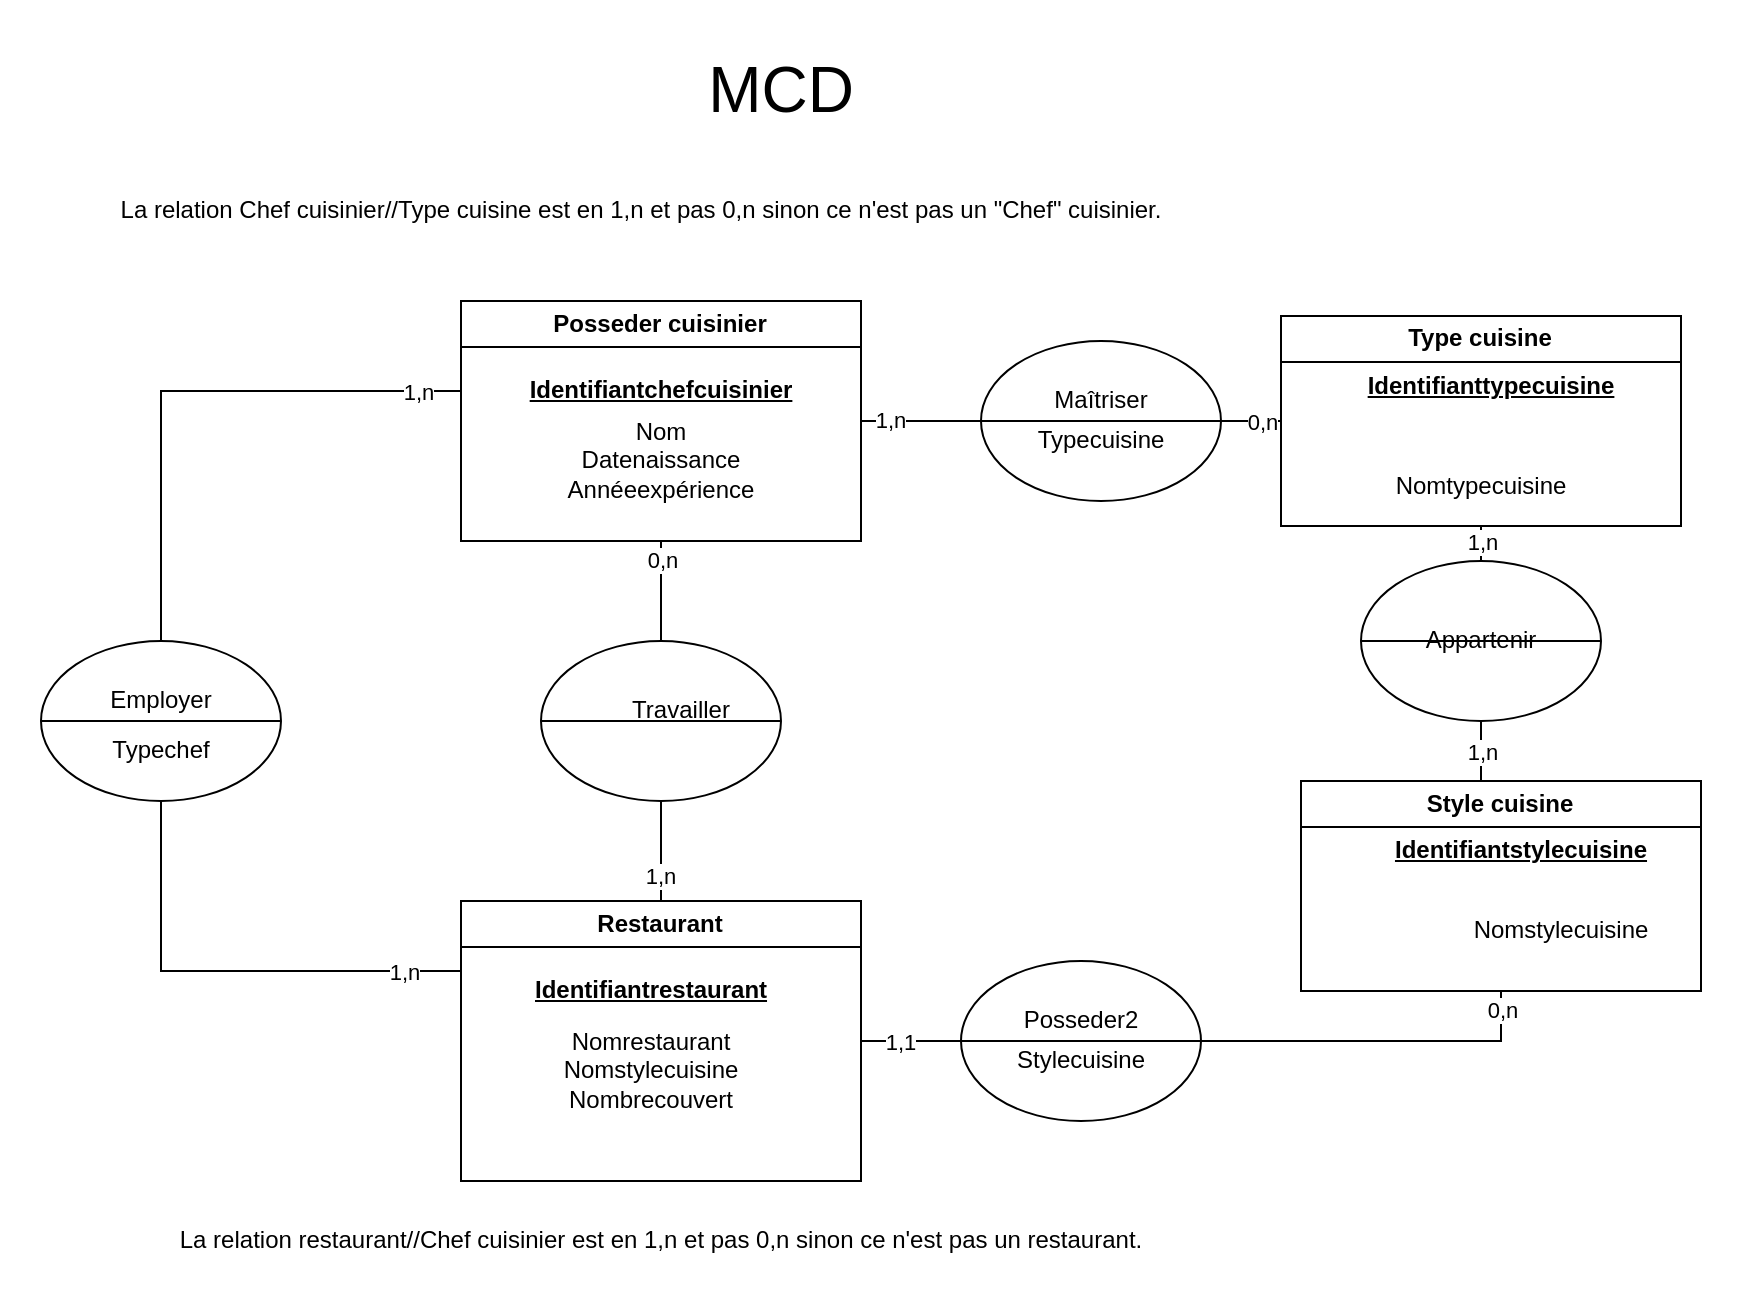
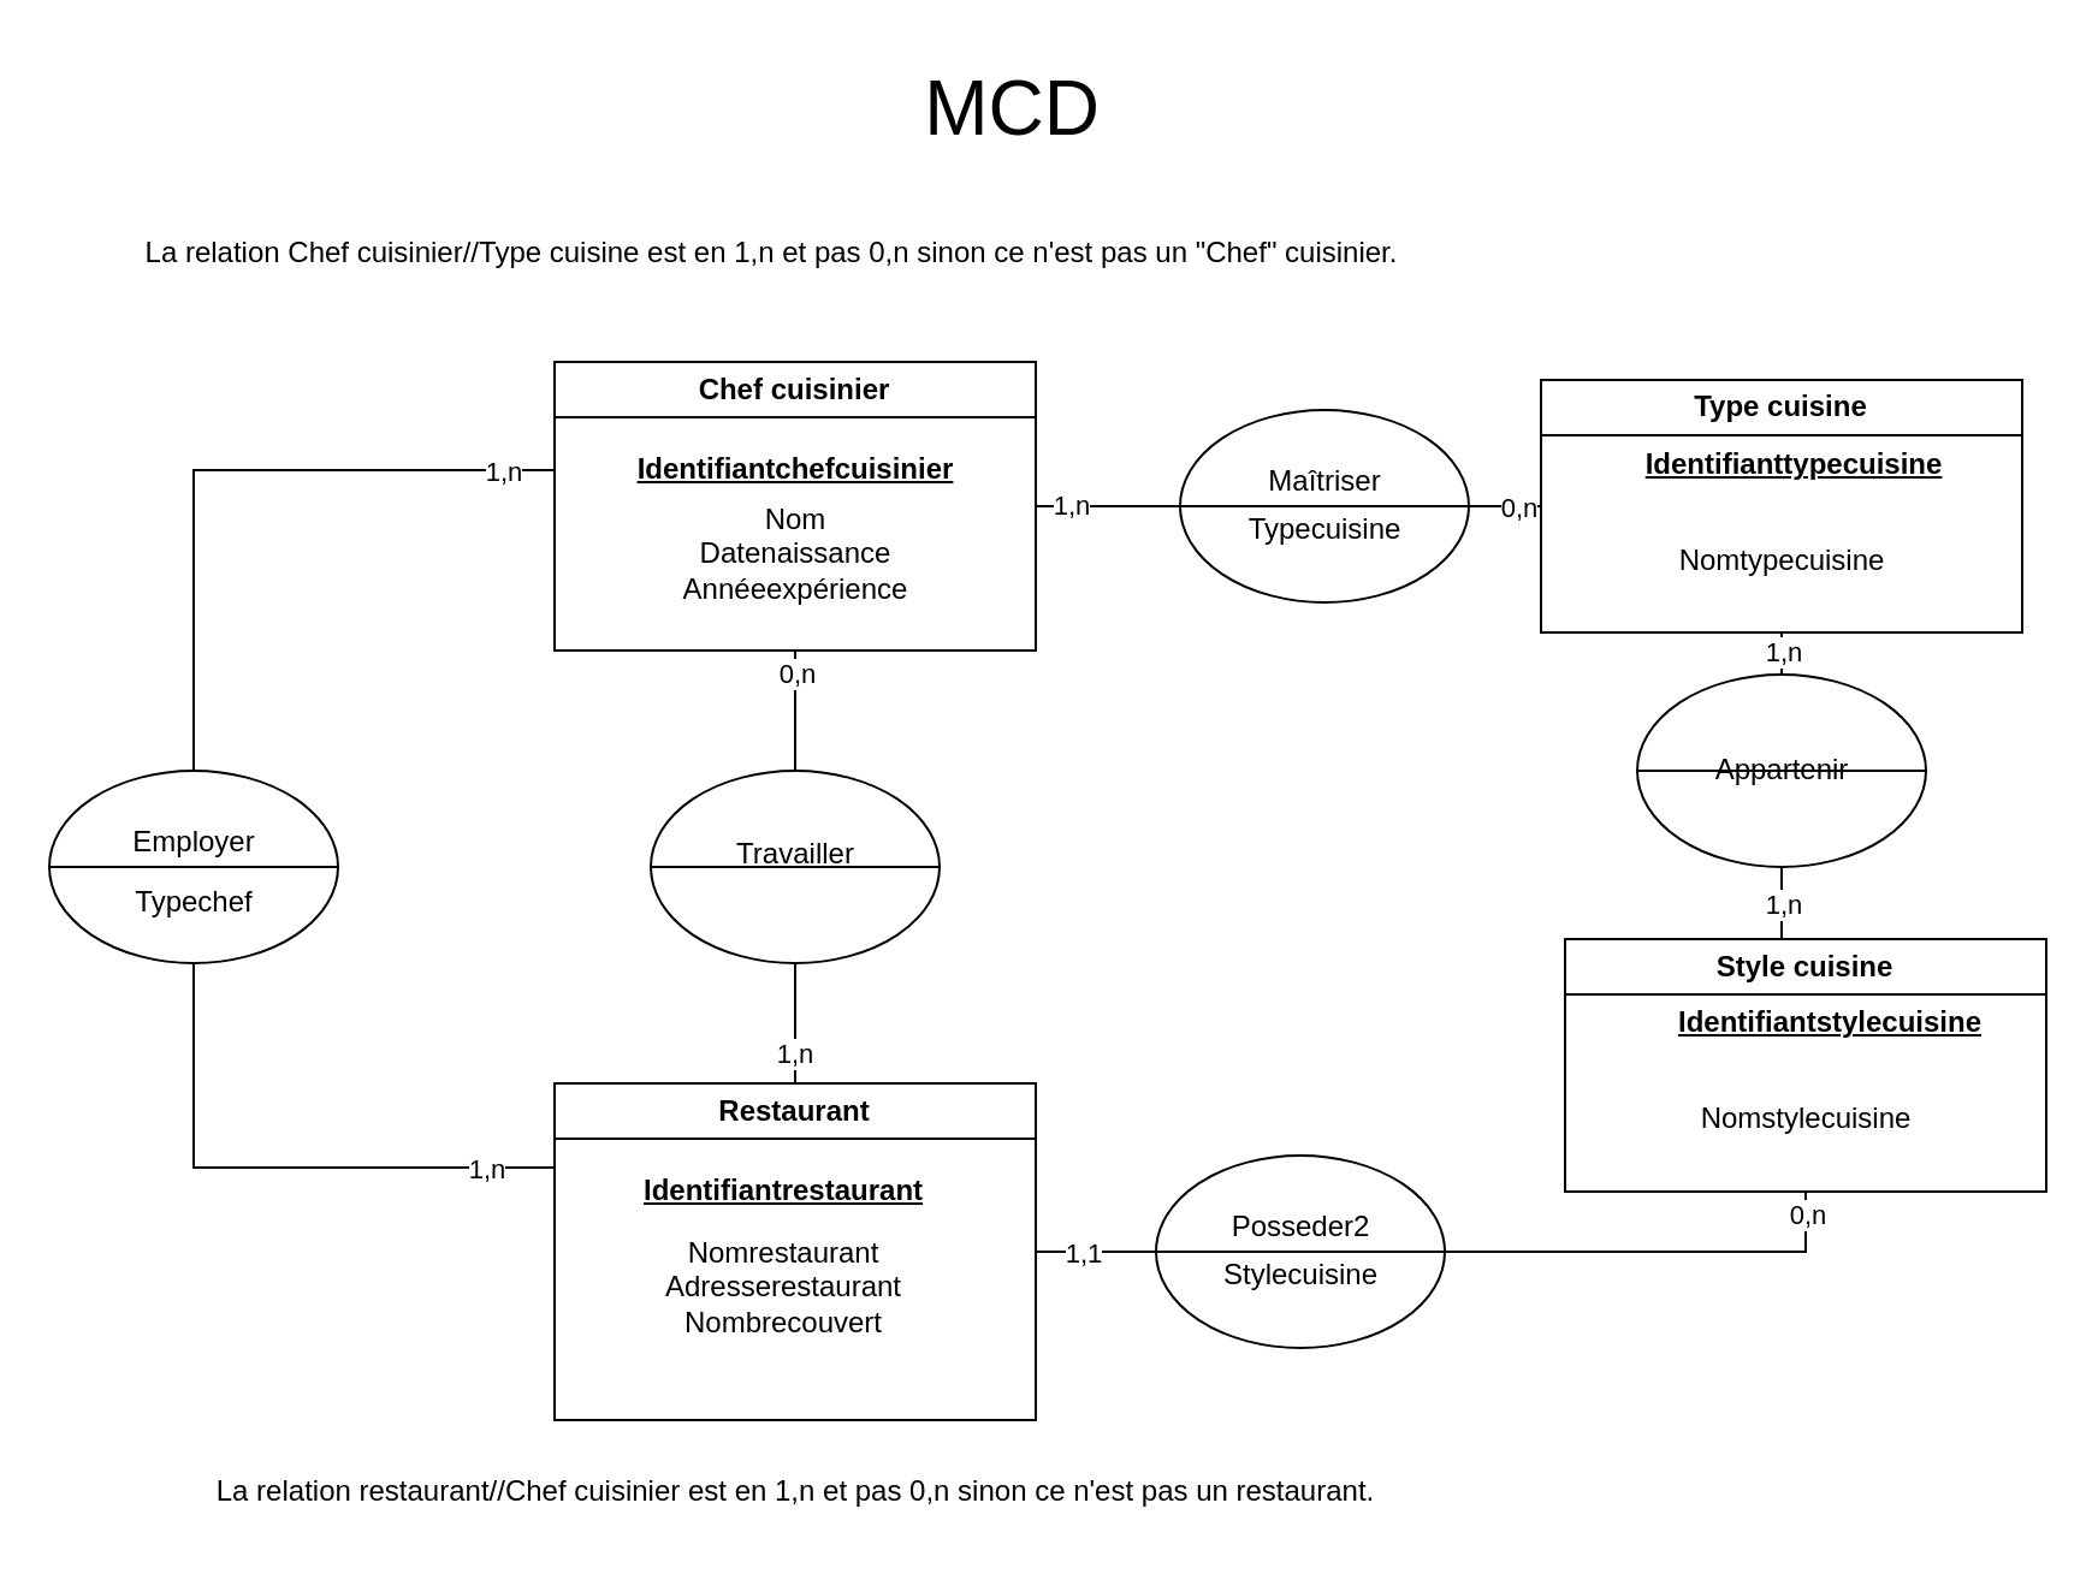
  <mxCell id="0" />
  <mxCell id="1" parent="0" />
- <mxCell id="2" value="Posseder cuisinier" style="swimlane;whiteSpace=wrap;html=1;" parent="1" vertex="1"><mxGeometry x="230" y="150" width="200" height="120" as="geometry" /></mxCell>
+ <mxCell id="2" value="Chef cuisinier" style="swimlane;whiteSpace=wrap;html=1;" parent="1" vertex="1"><mxGeometry x="230" y="150" width="200" height="120" as="geometry" /></mxCell>
  <mxCell id="3" value="&lt;b&gt;&lt;u&gt;Identifiantchefcuisinier&lt;/u&gt;&lt;/b&gt;" style="text;html=1;align=center;verticalAlign=middle;resizable=0;points=[];autosize=1;strokeColor=none;fillColor=none;" parent="2" vertex="1"><mxGeometry x="25" y="30" width="150" height="30" as="geometry" /></mxCell>
  <mxCell id="4" value="Nom&lt;div&gt;Datenaissance&lt;/div&gt;&lt;div&gt;Annéeexpérience&lt;/div&gt;" style="text;html=1;align=center;verticalAlign=middle;resizable=0;points=[];autosize=1;strokeColor=none;fillColor=none;" parent="2" vertex="1"><mxGeometry x="40" y="50" width="120" height="60" as="geometry" /></mxCell>
  <mxCell id="5" value="Style cuisine" style="swimlane;whiteSpace=wrap;html=1;" parent="1" vertex="1"><mxGeometry x="650" y="390" width="200" height="105" as="geometry" /></mxCell>
  <mxCell id="6" value="&lt;b&gt;&lt;u&gt;Identifiantstylecuisine&lt;/u&gt;&lt;/b&gt;" style="text;html=1;align=center;verticalAlign=middle;resizable=0;points=[];autosize=1;strokeColor=none;fillColor=none;" parent="5" vertex="1"><mxGeometry x="35" y="20" width="150" height="30" as="geometry" /></mxCell>
- <mxCell id="7" value="Nomstylecuisine" style="text;html=1;align=center;verticalAlign=middle;resizable=0;points=[];autosize=1;strokeColor=none;fillColor=none;" parent="5" vertex="1"><mxGeometry x="75" y="60" width="110" height="30" as="geometry" /></mxCell>
+ <mxCell id="7" value="Nomstylecuisine" style="text;html=1;align=center;verticalAlign=middle;resizable=0;points=[];autosize=1;strokeColor=none;fillColor=none;" parent="5" vertex="1"><mxGeometry x="45" y="60" width="110" height="30" as="geometry" /></mxCell>
  <mxCell id="8" value="Restaurant" style="swimlane;whiteSpace=wrap;html=1;" parent="1" vertex="1"><mxGeometry x="230" y="450" width="200" height="140" as="geometry" /></mxCell>
  <mxCell id="9" value="&lt;b&gt;&lt;u&gt;Identifiantrestaurant&lt;/u&gt;&lt;/b&gt;" style="text;html=1;align=center;verticalAlign=middle;resizable=0;points=[];autosize=1;strokeColor=none;fillColor=none;" parent="8" vertex="1"><mxGeometry x="25" y="30" width="140" height="30" as="geometry" /></mxCell>
- <mxCell id="10" value="Nomrestaurant&lt;div&gt;Nomstylecuisine&lt;/div&gt;&lt;div&gt;Nombrecouvert&lt;/div&gt;" style="text;html=1;align=center;verticalAlign=middle;resizable=0;points=[];autosize=1;strokeColor=none;fillColor=none;" parent="8" vertex="1"><mxGeometry x="35" y="55" width="120" height="60" as="geometry" /></mxCell>
+ <mxCell id="10" value="Nomrestaurant&lt;div&gt;Adresserestaurant&lt;/div&gt;&lt;div&gt;Nombrecouvert&lt;/div&gt;" style="text;html=1;align=center;verticalAlign=middle;resizable=0;points=[];autosize=1;strokeColor=none;fillColor=none;" parent="8" vertex="1"><mxGeometry x="35" y="55" width="120" height="60" as="geometry" /></mxCell>
  <mxCell id="11" value="" style="shape=lineEllipse;perimeter=ellipsePerimeter;whiteSpace=wrap;html=1;backgroundOutline=1;" parent="1" vertex="1"><mxGeometry x="490" y="170" width="120" height="80" as="geometry" /></mxCell>
  <mxCell id="12" value="Maîtriser" style="text;html=1;align=center;verticalAlign=middle;resizable=0;points=[];autosize=1;strokeColor=none;fillColor=none;" parent="1" vertex="1"><mxGeometry x="515" y="185" width="70" height="30" as="geometry" /></mxCell>
  <mxCell id="13" value="Typecuisine" style="text;html=1;align=center;verticalAlign=middle;resizable=0;points=[];autosize=1;strokeColor=none;fillColor=none;" parent="1" vertex="1"><mxGeometry x="505" y="205" width="90" height="30" as="geometry" /></mxCell>
  <mxCell id="14" value="" style="shape=lineEllipse;perimeter=ellipsePerimeter;whiteSpace=wrap;html=1;backgroundOutline=1;" parent="1" vertex="1"><mxGeometry x="270" y="320" width="120" height="80" as="geometry" /></mxCell>
- <mxCell id="15" value="Travailler" style="text;html=1;align=center;verticalAlign=middle;resizable=0;points=[];autosize=1;strokeColor=none;fillColor=none;" parent="1" vertex="1"><mxGeometry x="305" y="340" width="70" height="30" as="geometry" /></mxCell>
+ <mxCell id="15" value="Travailler" style="text;html=1;align=center;verticalAlign=middle;resizable=0;points=[];autosize=1;strokeColor=none;fillColor=none;" parent="1" vertex="1"><mxGeometry x="295" y="340" width="70" height="30" as="geometry" /></mxCell>
  <mxCell id="16" value="" style="endArrow=none;html=1;rounded=0;entryX=0.5;entryY=1;entryDx=0;entryDy=0;exitX=0.5;exitY=0;exitDx=0;exitDy=0;edgeStyle=orthogonalEdgeStyle;" parent="1" source="14" target="2" edge="1"><mxGeometry width="50" height="50" relative="1" as="geometry"><mxPoint x="210" y="370" as="sourcePoint" /><mxPoint x="260" y="320" as="targetPoint" /></mxGeometry></mxCell>
  <mxCell id="17" value="0,n" style="edgeLabel;html=1;align=center;verticalAlign=middle;resizable=0;points=[];" parent="16" vertex="1" connectable="0"><mxGeometry x="0.651" relative="1" as="geometry"><mxPoint as="offset" /></mxGeometry></mxCell>
  <mxCell id="18" value="" style="endArrow=none;html=1;rounded=0;edgeStyle=orthogonalEdgeStyle;entryX=0.5;entryY=1;entryDx=0;entryDy=0;exitX=0.5;exitY=0;exitDx=0;exitDy=0;" parent="1" source="8" target="14" edge="1"><mxGeometry width="50" height="50" relative="1" as="geometry"><mxPoint x="264.5" y="470" as="sourcePoint" /><mxPoint x="314.5" y="420" as="targetPoint" /><Array as="points"><mxPoint x="330" y="430" /><mxPoint x="330" y="430" /></Array></mxGeometry></mxCell>
  <mxCell id="19" value="1,n" style="edgeLabel;html=1;align=center;verticalAlign=middle;resizable=0;points=[];" parent="18" vertex="1" connectable="0"><mxGeometry x="-0.493" y="1" relative="1" as="geometry"><mxPoint as="offset" /></mxGeometry></mxCell>
  <mxCell id="20" value="" style="shape=lineEllipse;perimeter=ellipsePerimeter;whiteSpace=wrap;html=1;backgroundOutline=1;" parent="1" vertex="1"><mxGeometry x="20" y="320" width="120" height="80" as="geometry" /></mxCell>
  <mxCell id="21" value="Employer" style="text;html=1;align=center;verticalAlign=middle;resizable=0;points=[];autosize=1;strokeColor=none;fillColor=none;" parent="1" vertex="1"><mxGeometry x="45" y="335" width="70" height="30" as="geometry" /></mxCell>
  <mxCell id="22" value="Typechef" style="text;html=1;align=center;verticalAlign=middle;resizable=0;points=[];autosize=1;strokeColor=none;fillColor=none;" parent="1" vertex="1"><mxGeometry x="45" y="360" width="70" height="30" as="geometry" /></mxCell>
  <mxCell id="23" value="" style="endArrow=none;html=1;rounded=0;edgeStyle=orthogonalEdgeStyle;entryX=0;entryY=0.5;entryDx=0;entryDy=0;exitX=0.5;exitY=0;exitDx=0;exitDy=0;" parent="1" source="20" edge="1"><mxGeometry width="50" height="50" relative="1" as="geometry"><mxPoint x="80" y="305" as="sourcePoint" /><mxPoint x="230" y="195" as="targetPoint" /><Array as="points"><mxPoint x="80" y="195" /></Array></mxGeometry></mxCell>
  <mxCell id="24" value="1,n" style="edgeLabel;html=1;align=center;verticalAlign=middle;resizable=0;points=[];" parent="23" vertex="1" connectable="0"><mxGeometry x="0.838" y="-2" relative="1" as="geometry"><mxPoint y="-2" as="offset" /></mxGeometry></mxCell>
  <mxCell id="25" value="" style="endArrow=none;html=1;rounded=0;edgeStyle=orthogonalEdgeStyle;entryX=0.5;entryY=1;entryDx=0;entryDy=0;exitX=0;exitY=0.25;exitDx=0;exitDy=0;" parent="1" source="8" target="20" edge="1"><mxGeometry width="50" height="50" relative="1" as="geometry"><mxPoint x="-10" y="575" as="sourcePoint" /><mxPoint x="140" y="450" as="targetPoint" /><Array as="points"><mxPoint x="80" y="485" /></Array></mxGeometry></mxCell>
  <mxCell id="26" value="1,n" style="edgeLabel;html=1;align=center;verticalAlign=middle;resizable=0;points=[];" parent="25" vertex="1" connectable="0"><mxGeometry x="-0.754" relative="1" as="geometry"><mxPoint as="offset" /></mxGeometry></mxCell>
  <mxCell id="27" value="" style="endArrow=none;html=1;rounded=0;edgeStyle=orthogonalEdgeStyle;entryX=0;entryY=0.5;entryDx=0;entryDy=0;exitX=1;exitY=0.5;exitDx=0;exitDy=0;" parent="1" source="2" target="11" edge="1"><mxGeometry width="50" height="50" relative="1" as="geometry"><mxPoint x="535" y="460" as="sourcePoint" /><mxPoint x="685" y="335" as="targetPoint" /><Array as="points"><mxPoint x="510" y="210" /></Array></mxGeometry></mxCell>
  <mxCell id="28" value="1,n" style="edgeLabel;html=1;align=center;verticalAlign=middle;resizable=0;points=[];" parent="27" vertex="1" connectable="0"><mxGeometry x="-0.711" y="1" relative="1" as="geometry"><mxPoint as="offset" /></mxGeometry></mxCell>
  <mxCell id="29" value="" style="endArrow=none;html=1;rounded=0;edgeStyle=orthogonalEdgeStyle;entryX=0;entryY=0.5;entryDx=0;entryDy=0;exitX=1;exitY=0.5;exitDx=0;exitDy=0;" parent="1" source="11" target="40" edge="1"><mxGeometry width="50" height="50" relative="1" as="geometry"><mxPoint x="620" y="205" as="sourcePoint" /><mxPoint x="710" y="205" as="targetPoint" /><Array as="points" /></mxGeometry></mxCell>
  <mxCell id="30" value="0,n" style="edgeLabel;html=1;align=center;verticalAlign=middle;resizable=0;points=[];" parent="29" vertex="1" connectable="0"><mxGeometry x="0.394" y="-1" relative="1" as="geometry"><mxPoint x="-1" y="-1" as="offset" /></mxGeometry></mxCell>
  <mxCell id="31" value="" style="endArrow=none;html=1;rounded=0;edgeStyle=orthogonalEdgeStyle;exitX=1;exitY=0.5;exitDx=0;exitDy=0;entryX=0.5;entryY=1;entryDx=0;entryDy=0;" parent="1" source="33" target="5" edge="1"><mxGeometry width="50" height="50" relative="1" as="geometry"><mxPoint x="580" y="520" as="sourcePoint" /><mxPoint x="630" y="470" as="targetPoint" /></mxGeometry></mxCell>
  <mxCell id="32" value="0,n" style="edgeLabel;html=1;align=center;verticalAlign=middle;resizable=0;points=[];" parent="31" vertex="1" connectable="0"><mxGeometry x="0.949" y="2" relative="1" as="geometry"><mxPoint x="2" y="5" as="offset" /></mxGeometry></mxCell>
  <mxCell id="33" value="" style="shape=lineEllipse;perimeter=ellipsePerimeter;whiteSpace=wrap;html=1;backgroundOutline=1;" parent="1" vertex="1"><mxGeometry x="480" y="480" width="120" height="80" as="geometry" /></mxCell>
  <mxCell id="34" value="Posseder2" style="text;html=1;align=center;verticalAlign=middle;resizable=0;points=[];autosize=1;strokeColor=none;fillColor=none;" parent="1" vertex="1"><mxGeometry x="500" y="495" width="80" height="30" as="geometry" /></mxCell>
  <mxCell id="35" value="Stylecuisine" style="text;html=1;align=center;verticalAlign=middle;resizable=0;points=[];autosize=1;strokeColor=none;fillColor=none;" parent="1" vertex="1"><mxGeometry x="495" y="515" width="90" height="30" as="geometry" /></mxCell>
  <mxCell id="36" value="" style="endArrow=none;html=1;rounded=0;edgeStyle=orthogonalEdgeStyle;entryX=0;entryY=0.5;entryDx=0;entryDy=0;exitX=1;exitY=0.5;exitDx=0;exitDy=0;" parent="1" source="8" target="33" edge="1"><mxGeometry width="50" height="50" relative="1" as="geometry"><mxPoint x="510" y="670" as="sourcePoint" /><mxPoint x="560" y="620" as="targetPoint" /></mxGeometry></mxCell>
  <mxCell id="37" value="1,1" style="edgeLabel;html=1;align=center;verticalAlign=middle;resizable=0;points=[];" parent="36" vertex="1" connectable="0"><mxGeometry x="-0.257" relative="1" as="geometry"><mxPoint as="offset" /></mxGeometry></mxCell>
  <mxCell id="38" value="La relation restaurant//Chef cuisinier est en 1,n et pas 0,n sinon ce n'est pas un restaurant." style="text;html=1;align=center;verticalAlign=middle;resizable=0;points=[];autosize=1;strokeColor=none;fillColor=none;" parent="1" vertex="1"><mxGeometry x="80" y="605" width="500" height="30" as="geometry" /></mxCell>
  <mxCell id="39" value="La relation Chef cuisinier//Type cuisine est en 1,n et pas 0,n sinon ce n'est pas un &quot;Chef&quot; cuisinier." style="text;html=1;align=center;verticalAlign=middle;resizable=0;points=[];autosize=1;strokeColor=none;fillColor=none;" parent="1" vertex="1"><mxGeometry x="50" y="90" width="540" height="30" as="geometry" /></mxCell>
  <mxCell id="40" value="Type cuisine" style="swimlane;whiteSpace=wrap;html=1;" parent="1" vertex="1"><mxGeometry x="640" y="157.5" width="200" height="105" as="geometry" /></mxCell>
  <mxCell id="41" value="&lt;b&gt;&lt;u&gt;Identifianttypecuisine&lt;/u&gt;&lt;/b&gt;" style="text;html=1;align=center;verticalAlign=middle;resizable=0;points=[];autosize=1;strokeColor=none;fillColor=none;" parent="40" vertex="1"><mxGeometry x="30" y="20" width="150" height="30" as="geometry" /></mxCell>
- <mxCell id="42" value="Nomtypecuisine" style="text;html=1;align=center;verticalAlign=middle;resizable=0;points=[];autosize=1;strokeColor=none;fillColor=none;" parent="40" vertex="1"><mxGeometry x="45" y="70" width="110" height="30" as="geometry" /></mxCell>
+ <mxCell id="42" value="Nomtypecuisine" style="text;html=1;align=center;verticalAlign=middle;resizable=0;points=[];autosize=1;strokeColor=none;fillColor=none;" parent="40" vertex="1"><mxGeometry x="45" y="60" width="110" height="30" as="geometry" /></mxCell>
  <mxCell id="43" value="" style="shape=lineEllipse;perimeter=ellipsePerimeter;whiteSpace=wrap;html=1;backgroundOutline=1;" parent="1" vertex="1"><mxGeometry x="680" y="280" width="120" height="80" as="geometry" /></mxCell>
  <mxCell id="44" value="Appartenir" style="text;html=1;align=center;verticalAlign=middle;resizable=0;points=[];autosize=1;strokeColor=none;fillColor=none;" parent="1" vertex="1"><mxGeometry x="700" y="305" width="80" height="30" as="geometry" /></mxCell>
  <mxCell id="45" value="" style="endArrow=none;html=1;rounded=0;edgeStyle=orthogonalEdgeStyle;entryX=0.5;entryY=1;entryDx=0;entryDy=0;exitX=0.5;exitY=0;exitDx=0;exitDy=0;" parent="1" source="43" target="40" edge="1"><mxGeometry width="50" height="50" relative="1" as="geometry"><mxPoint x="580" y="295" as="sourcePoint" /><mxPoint x="640" y="295" as="targetPoint" /><Array as="points"><mxPoint x="740" y="280" /><mxPoint x="740" y="280" /></Array></mxGeometry></mxCell>
  <mxCell id="46" value="1,n" style="edgeLabel;html=1;align=center;verticalAlign=middle;resizable=0;points=[];" parent="45" vertex="1" connectable="0"><mxGeometry x="-0.711" y="1" relative="1" as="geometry"><mxPoint x="1" y="-7" as="offset" /></mxGeometry></mxCell>
  <mxCell id="47" value="" style="endArrow=none;html=1;rounded=0;edgeStyle=orthogonalEdgeStyle;entryX=0.5;entryY=0;entryDx=0;entryDy=0;exitX=0.5;exitY=1;exitDx=0;exitDy=0;" parent="1" source="43" target="5" edge="1"><mxGeometry width="50" height="50" relative="1" as="geometry"><mxPoint x="570" y="349.66" as="sourcePoint" /><mxPoint x="630" y="349.66" as="targetPoint" /><Array as="points"><mxPoint x="740" y="390" /></Array></mxGeometry></mxCell>
  <mxCell id="48" value="1,n" style="edgeLabel;html=1;align=center;verticalAlign=middle;resizable=0;points=[];" parent="47" vertex="1" connectable="0"><mxGeometry x="-0.711" y="1" relative="1" as="geometry"><mxPoint x="-1" y="9" as="offset" /></mxGeometry></mxCell>
- <mxCell id="49" value="&lt;font style=&quot;font-size: 32px;&quot;&gt;MCD&lt;/font&gt;" style="text;html=1;align=center;verticalAlign=middle;resizable=0;points=[];autosize=1;strokeColor=none;fillColor=none;" parent="1" vertex="1"><mxGeometry x="340" y="20" width="100" height="50" as="geometry" /></mxCell>
+ <mxCell id="49" value="&lt;font style=&quot;font-size: 32px;&quot;&gt;MCD&lt;/font&gt;" style="text;html=1;align=center;verticalAlign=middle;resizable=0;points=[];autosize=1;strokeColor=none;fillColor=none;" parent="1" vertex="1"><mxGeometry x="370" y="20" width="100" height="50" as="geometry" /></mxCell>
